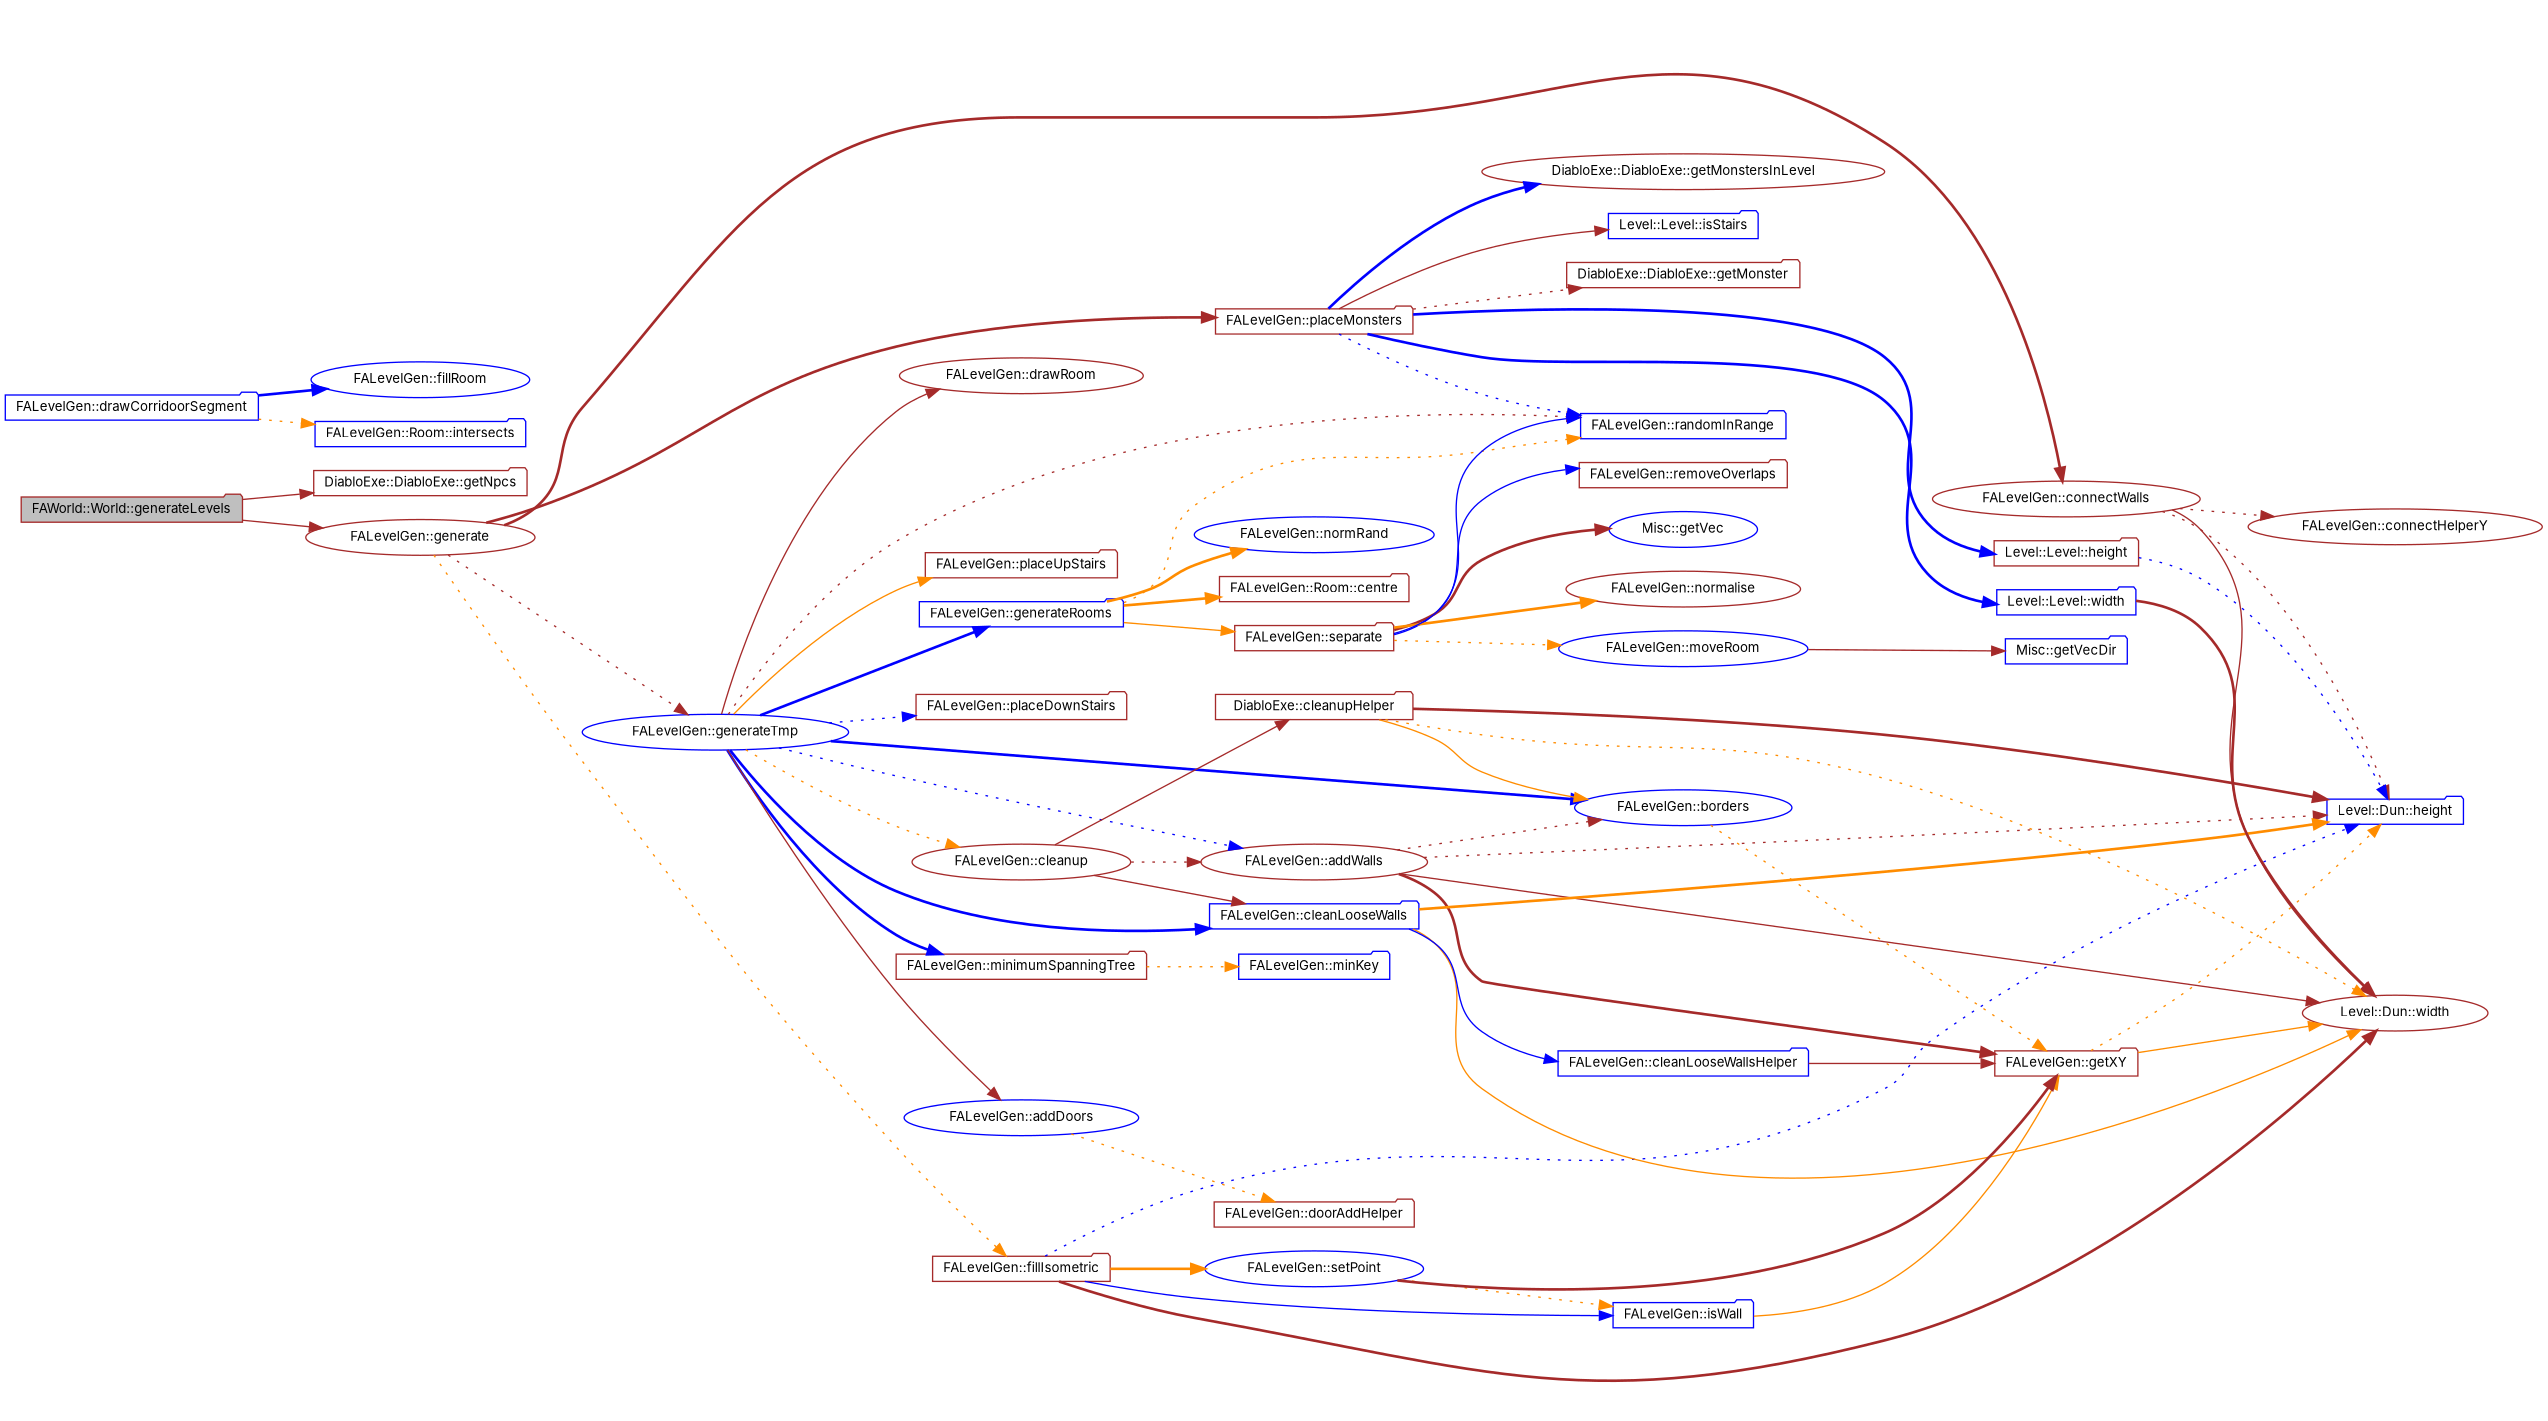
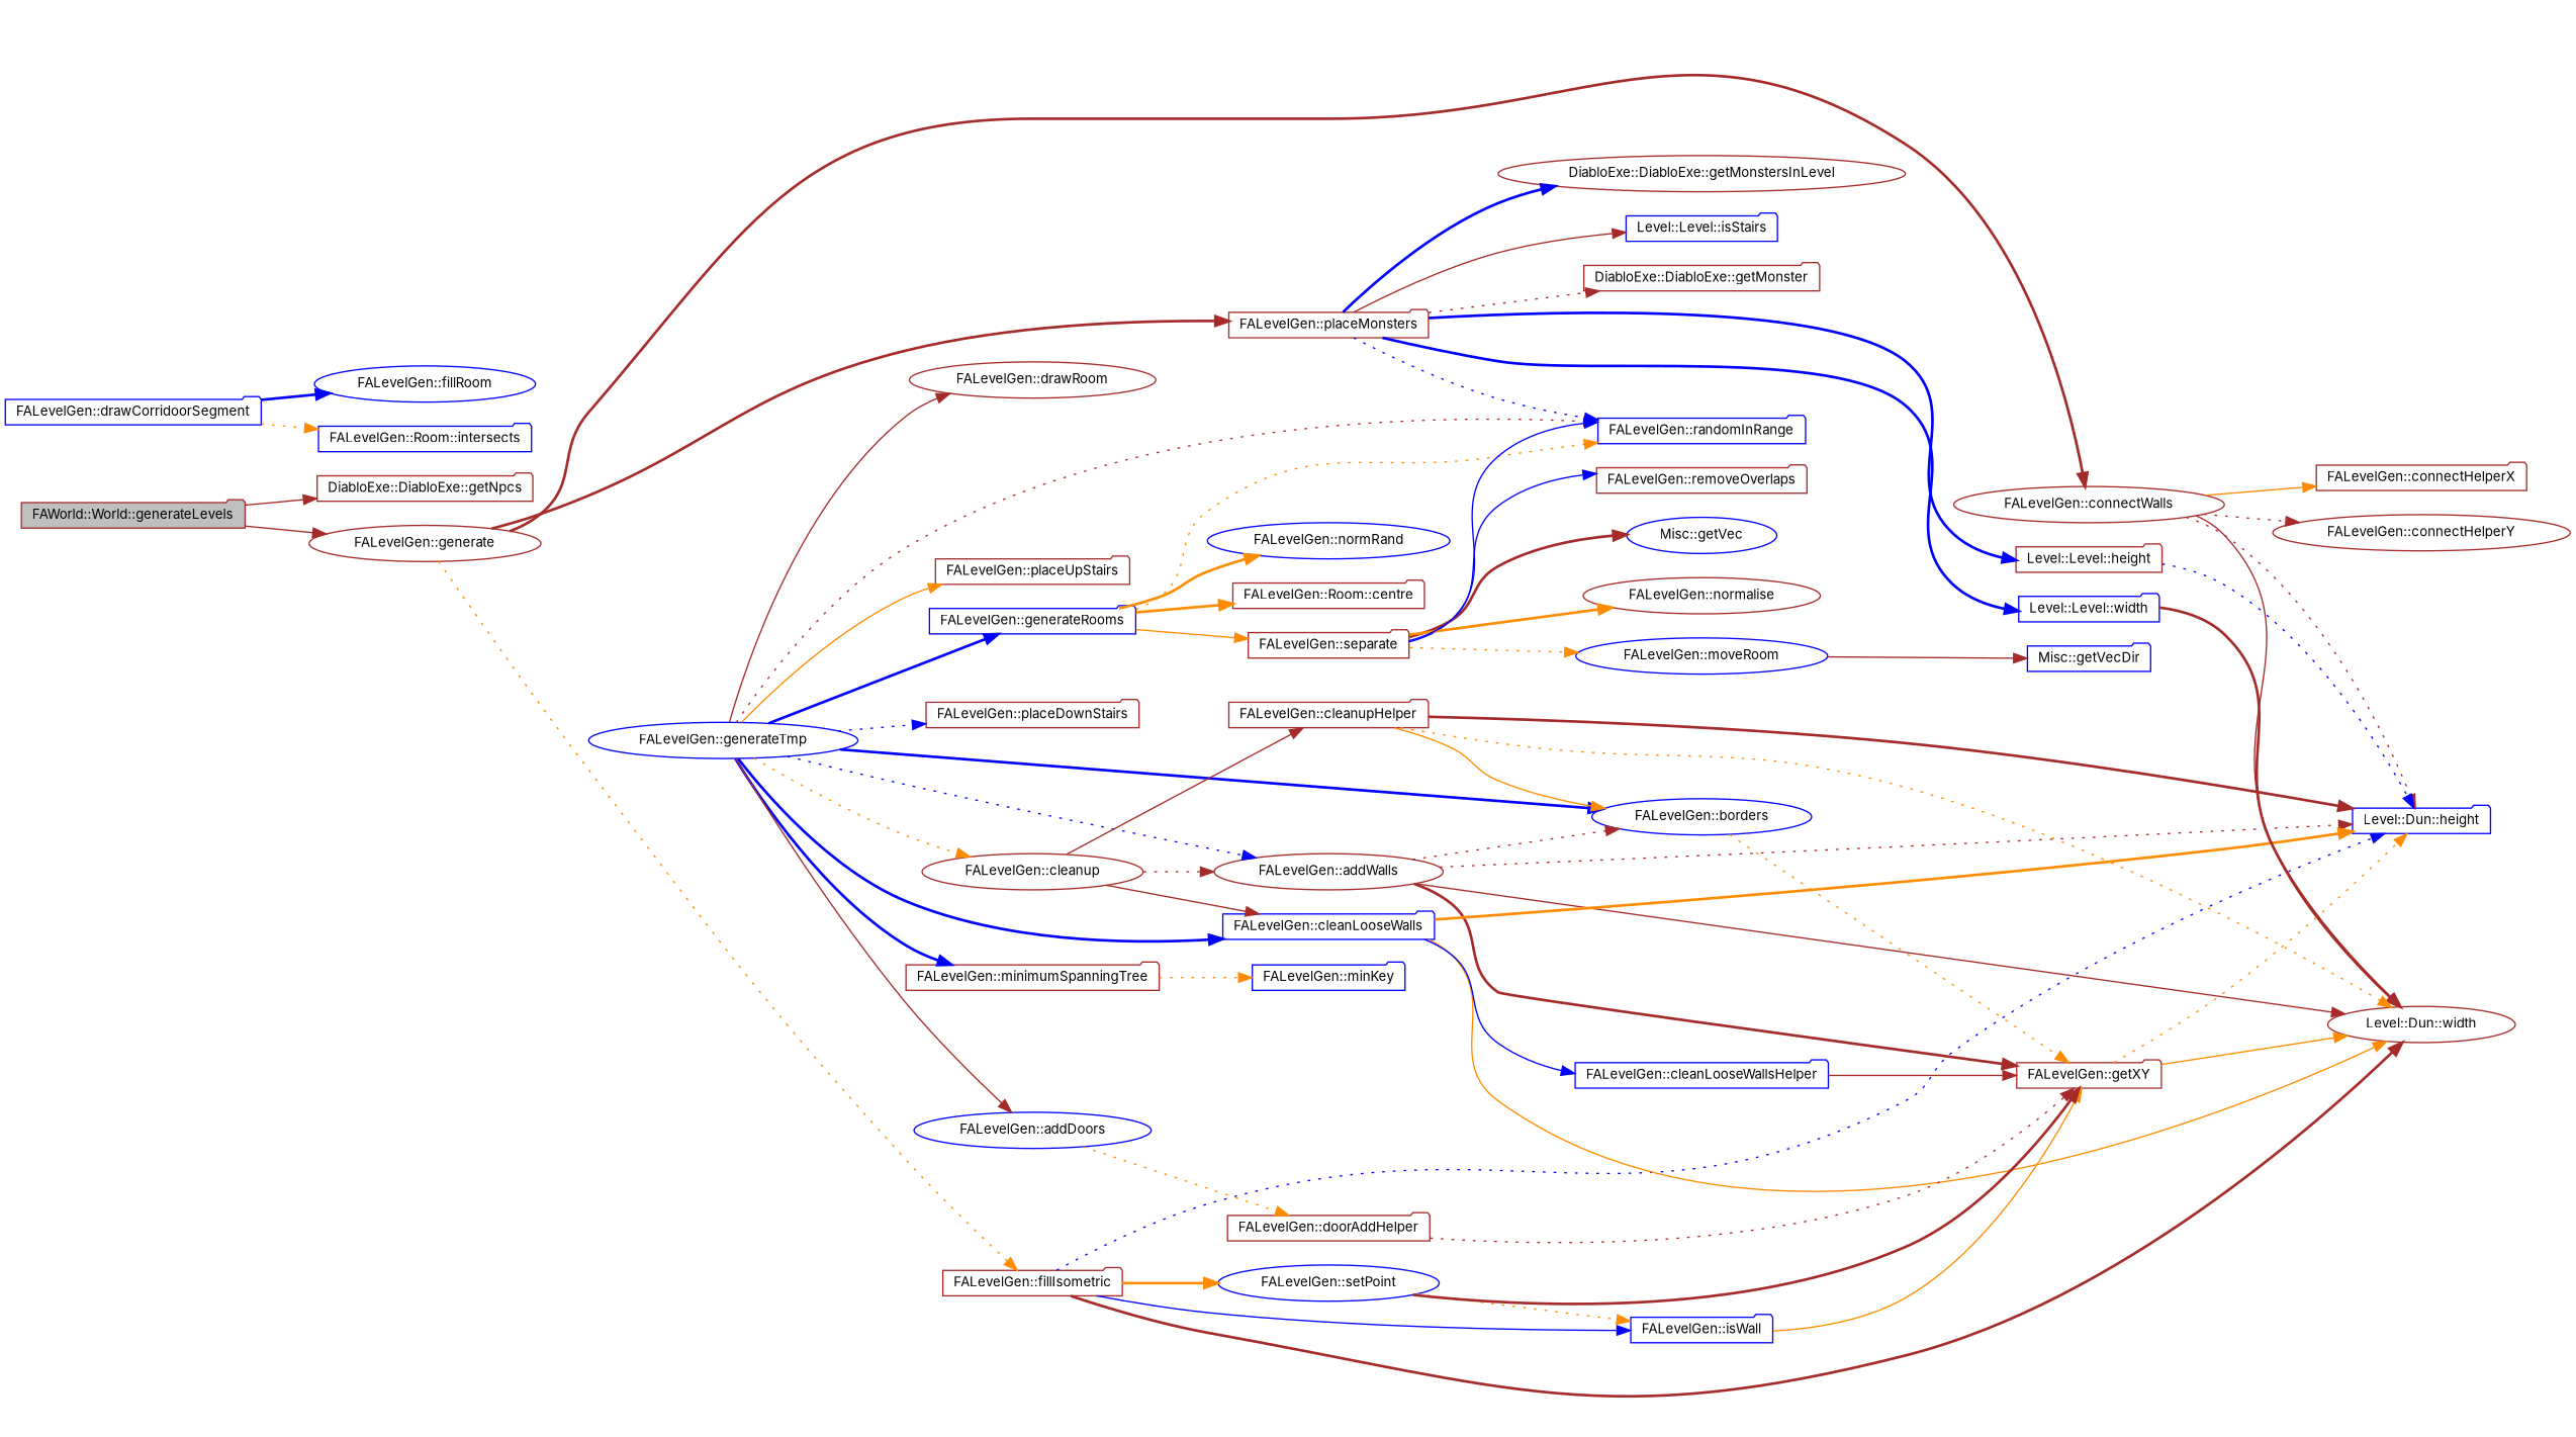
  digraph {
    fontname=Inter
    rankdir=LR
    node [color=brown fillcolor=white fontname=Inter fontsize=10 shape=folder style=filled]
    edge [color=brown fontname=Inter fontsize=10 labelfontname=Helvetica labelfontsize=10 style=dotted]
    n1 [fillcolor=grey75 fontcolor=black height=0.2 label="FAWorld::World::generateLevels" width=0.4]
    n2 [height=0.2 label="DiabloExe::DiabloExe::getNpcs" width=0.4]
    n3 [height=0.2 label="FALevelGen::generate" shape=ellipse width=0.4]
    n4 [color=blue height=0.2 label="FALevelGen::generateTmp" shape=ellipse width=0.4]
    n5 [height=0.2 label="FALevelGen::fillIsometric" width=0.4]
    n6 [height=0.2 label="FALevelGen::connectWalls" shape=ellipse width=0.4]
    n7 [height=0.2 label="FALevelGen::placeMonsters" width=0.4]
    n8 [color=blue height=0.2 label="FALevelGen::generateRooms" width=0.4]
    n9 [color=blue height=0.2 label="FALevelGen::randomInRange" width=0.4]
    n10 [height=0.2 label="FALevelGen::minimumSpanningTree" width=0.4]
    n11 [height=0.2 label="FALevelGen::drawRoom" shape=ellipse width=0.4]
    n12 [height=0.2 label="FALevelGen::addWalls" shape=ellipse width=0.4]
    n13 [color=blue height=0.2 label="FALevelGen::borders" shape=ellipse width=0.4]
    n14 [height=0.2 label="FALevelGen::cleanup" shape=ellipse width=0.4]
    n15 [color=blue height=0.2 label="FALevelGen::cleanLooseWalls" width=0.4]
    n16 [color=blue height=0.2 label="FALevelGen::addDoors" shape=ellipse width=0.4]
    n17 [height=0.2 label="FALevelGen::placeUpStairs" width=0.4]
    n18 [height=0.2 label="FALevelGen::placeDownStairs" width=0.4]
    n19 [height=0.2 label="Level::Dun::width" shape=ellipse width=0.4]
    n20 [color=blue height=0.2 label="Level::Dun::height" width=0.4]
    n21 [color=blue height=0.2 label="FALevelGen::isWall" width=0.4]
    n22 [color=blue height=0.2 label="FALevelGen::setPoint" shape=ellipse width=0.4]
+   n23 [height=0.2 label="FALevelGen::connectHelperX" width=0.4]
    n24 [height=0.2 label="FALevelGen::connectHelperY" shape=ellipse width=0.4]
    n25 [height=0.2 label="DiabloExe::DiabloExe::getMonstersInLevel" shape=ellipse width=0.4]
    n26 [height=0.2 label="Level::Level::height" width=0.4]
    n27 [color=blue height=0.2 label="Level::Level::width" width=0.4]
    n28 [color=blue height=0.2 label="Level::Level::isStairs" width=0.4]
    n29 [height=0.2 label="DiabloExe::DiabloExe::getMonster" width=0.4]
    n30 [height=0.2 label="FALevelGen::Room::centre" width=0.4]
    n31 [color=blue height=0.2 label="FALevelGen::normRand" shape=ellipse width=0.4]
    n32 [height=0.2 label="FALevelGen::separate" width=0.4]
    n33 [color=blue height=0.2 label="FALevelGen::minKey" width=0.4]
    n34 [height=0.2 label="FALevelGen::getXY" width=0.4]
-   n35 [height=0.2 label="DiabloExe::cleanupHelper" width=0.4]
+   n35 [height=0.2 label="FALevelGen::cleanupHelper" width=0.4]
    n36 [color=blue height=0.2 label="FALevelGen::cleanLooseWallsHelper" width=0.4]
    n37 [height=0.2 label="FALevelGen::doorAddHelper" width=0.4]
    n38 [color=blue height=0.2 label="Misc::getVec" shape=ellipse width=0.4]
    n39 [height=0.2 label="FALevelGen::normalise" shape=ellipse width=0.4]
    n40 [color=blue height=0.2 label="FALevelGen::moveRoom" shape=ellipse width=0.4]
    n41 [height=0.2 label="FALevelGen::removeOverlaps" width=0.4]
    n42 [color=blue height=0.2 label="Misc::getVecDir" width=0.4]
    n43 [color=blue height=0.2 label="FALevelGen::drawCorridoorSegment" width=0.4]
    n44 [color=blue height=0.2 label="FALevelGen::fillRoom" shape=ellipse width=0.4]
    n45 [color=blue height=0.2 label="FALevelGen::Room::intersects" width=0.4]
    n1 -> n2 [style=solid]
    n1 -> n3 [style=solid]
-   n3 -> n4
    n3 -> n5 [color=darkorange]
    n3 -> n6 [style=bold]
    n3 -> n7 [style=bold]
    n4 -> n8 [color=blue style=bold]
    n4 -> n9
    n4 -> n10 [color=blue style=bold]
    n4 -> n11 [style=solid]
    n4 -> n12 [color=blue]
    n4 -> n13 [color=blue style=bold]
    n4 -> n14 [color=darkorange]
    n4 -> n15 [color=blue style=bold]
    n4 -> n16 [style=solid]
    n4 -> n17 [color=darkorange style=solid]
    n4 -> n18 [color=blue]
    n5 -> n19 [style=bold]
    n5 -> n20 [color=blue]
    n5 -> n21 [color=blue style=solid]
    n5 -> n22 [color=darkorange style=bold]
    n6 -> n19 [style=solid]
    n6 -> n20
+   n6 -> n23 [color=darkorange style=solid]
    n6 -> n24
    n7 -> n9 [color=blue]
    n7 -> n25 [color=blue style=bold]
    n7 -> n26 [color=blue style=bold]
    n7 -> n27 [color=blue style=bold]
    n7 -> n28 [style=solid]
    n7 -> n29
    n8 -> n9 [color=darkorange]
    n8 -> n30 [color=darkorange style=bold]
    n8 -> n31 [color=darkorange style=bold]
    n8 -> n32 [color=darkorange style=solid]
    n10 -> n33 [color=darkorange]
    n12 -> n13
    n12 -> n19 [style=solid]
    n12 -> n20
    n12 -> n34 [style=bold]
    n13 -> n34 [color=darkorange]
    n14 -> n12
    n14 -> n15 [style=solid]
    n14 -> n35 [style=solid]
    n15 -> n19 [color=darkorange style=solid]
    n15 -> n20 [color=darkorange style=bold]
    n15 -> n36 [color=blue style=solid]
    n16 -> n37 [color=darkorange]
    n21 -> n34 [color=darkorange style=solid]
    n22 -> n21 [color=darkorange]
    n22 -> n34 [style=bold]
    n26 -> n20 [color=blue]
    n27 -> n19 [style=bold]
    n32 -> n9 [color=blue style=solid]
    n32 -> n38 [style=bold]
    n32 -> n39 [color=darkorange style=bold]
    n32 -> n40 [color=darkorange]
    n32 -> n41 [color=blue style=solid]
    n34 -> n19 [color=darkorange style=solid]
    n34 -> n20 [color=darkorange]
    n35 -> n13 [color=darkorange style=solid]
    n35 -> n19 [color=darkorange]
    n35 -> n20 [style=bold]
    n36 -> n34 [style=solid]
+   n37 -> n34
    n40 -> n42 [style=solid]
    n43 -> n44 [color=blue style=bold]
    n43 -> n45 [color=darkorange]
  }
